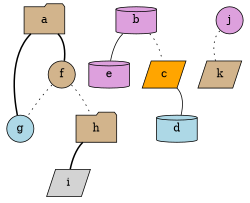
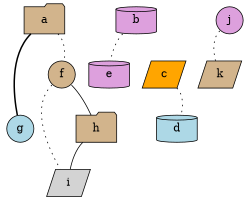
  graph {
    node [fillcolor=tan shape=circle style=filled]
    edge [splines=line style=dotted tailport=sw]
    a [shape=folder]
    f
    g [fillcolor=lightblue]
    b [fillcolor=plum shape=cylinder]
    e [fillcolor=plum shape=cylinder]
    c [fillcolor=orange shape=parallelogram]
    h [shape=folder]
    d [fillcolor=lightblue shape=cylinder]
    i [fillcolor=lightgrey shape=parallelogram]
    j [fillcolor=plum]
    k [shape=parallelogram]
-   a -- f [style=bold tailport=se]
+   a -- f [tailport=se]
    a -- g [style=bold]
-   f -- g
-   f -- h [tailport=se]
-   b -- e [style=solid]
-   b -- c [tailport=se]
-   c -- d [style=solid tailport=se]
-   h -- i [style=bold]
+   f -- i
+   f -- h [style=solid tailport=se]
+   b -- e
+   c -- d [tailport=se]
+   h -- i [style=solid]
    j -- k
  }
